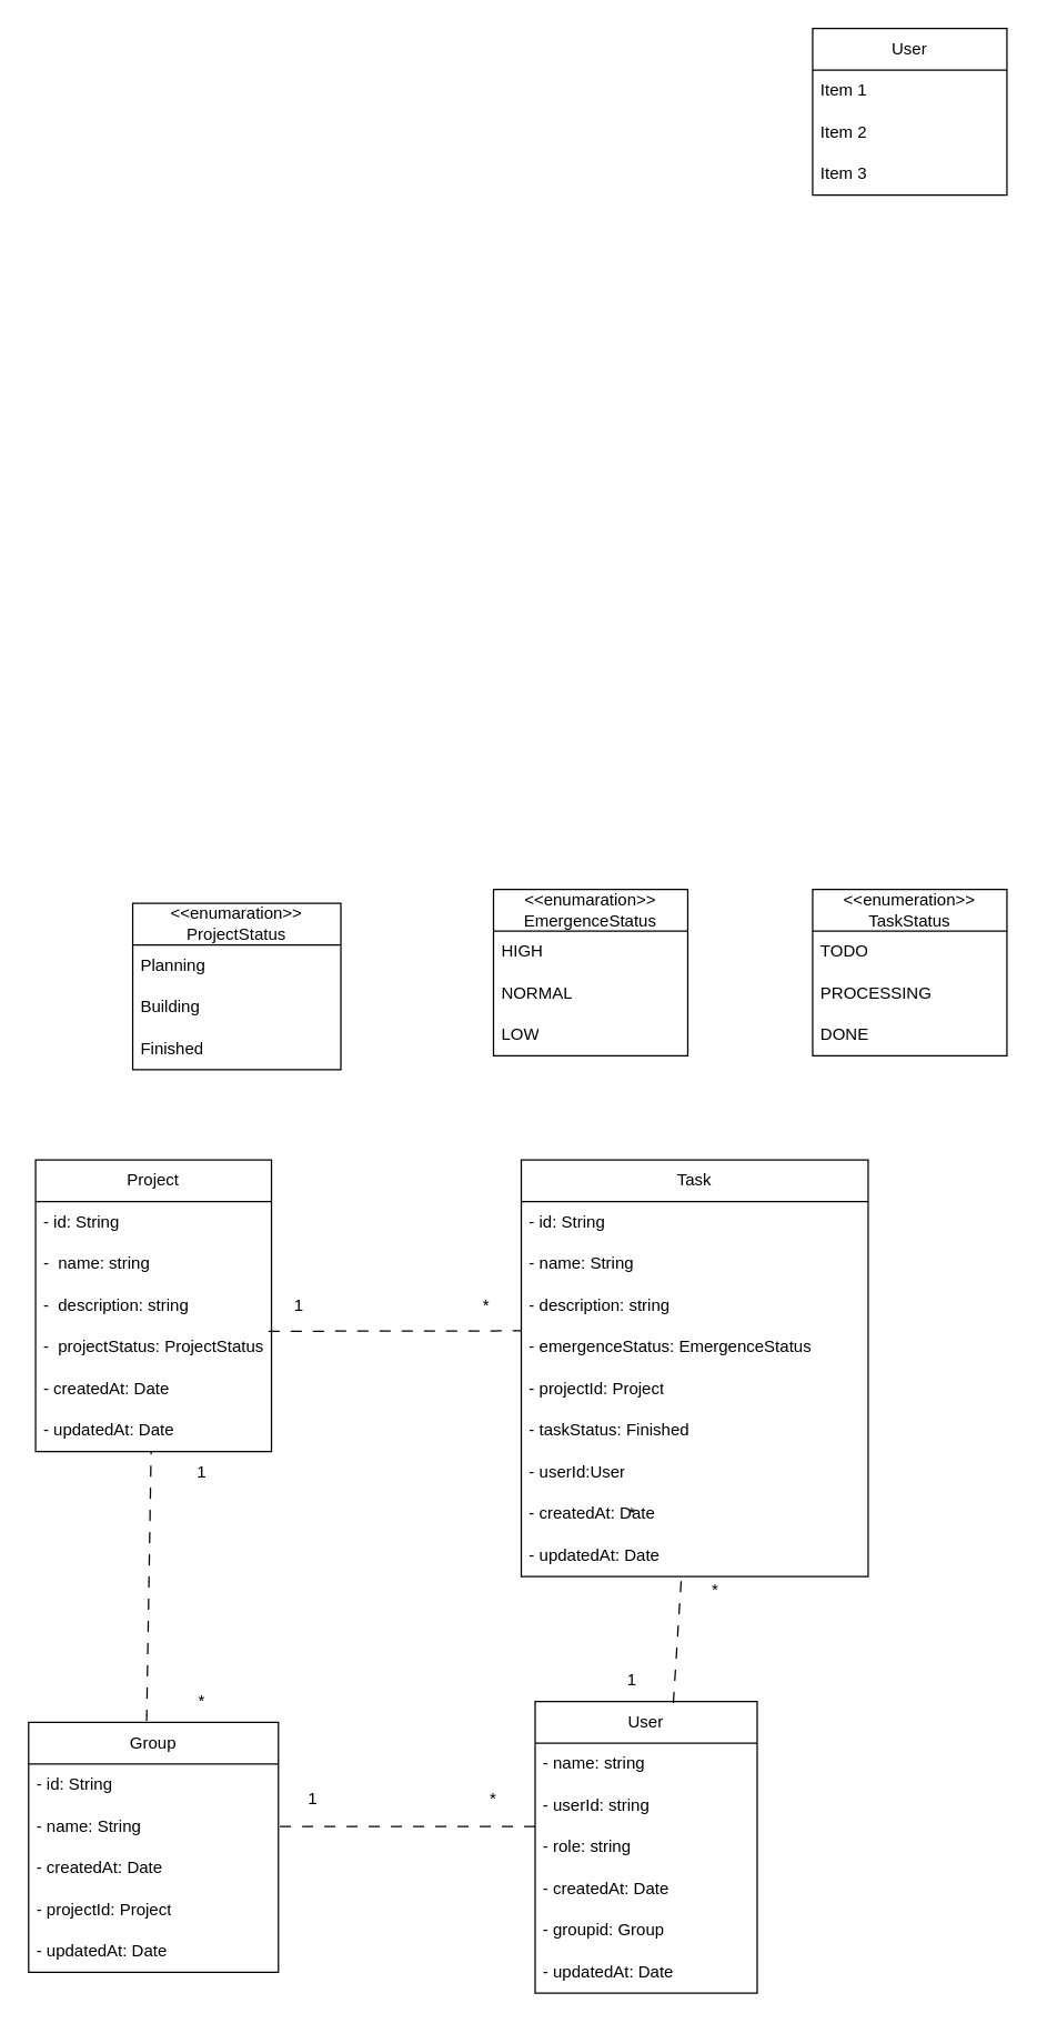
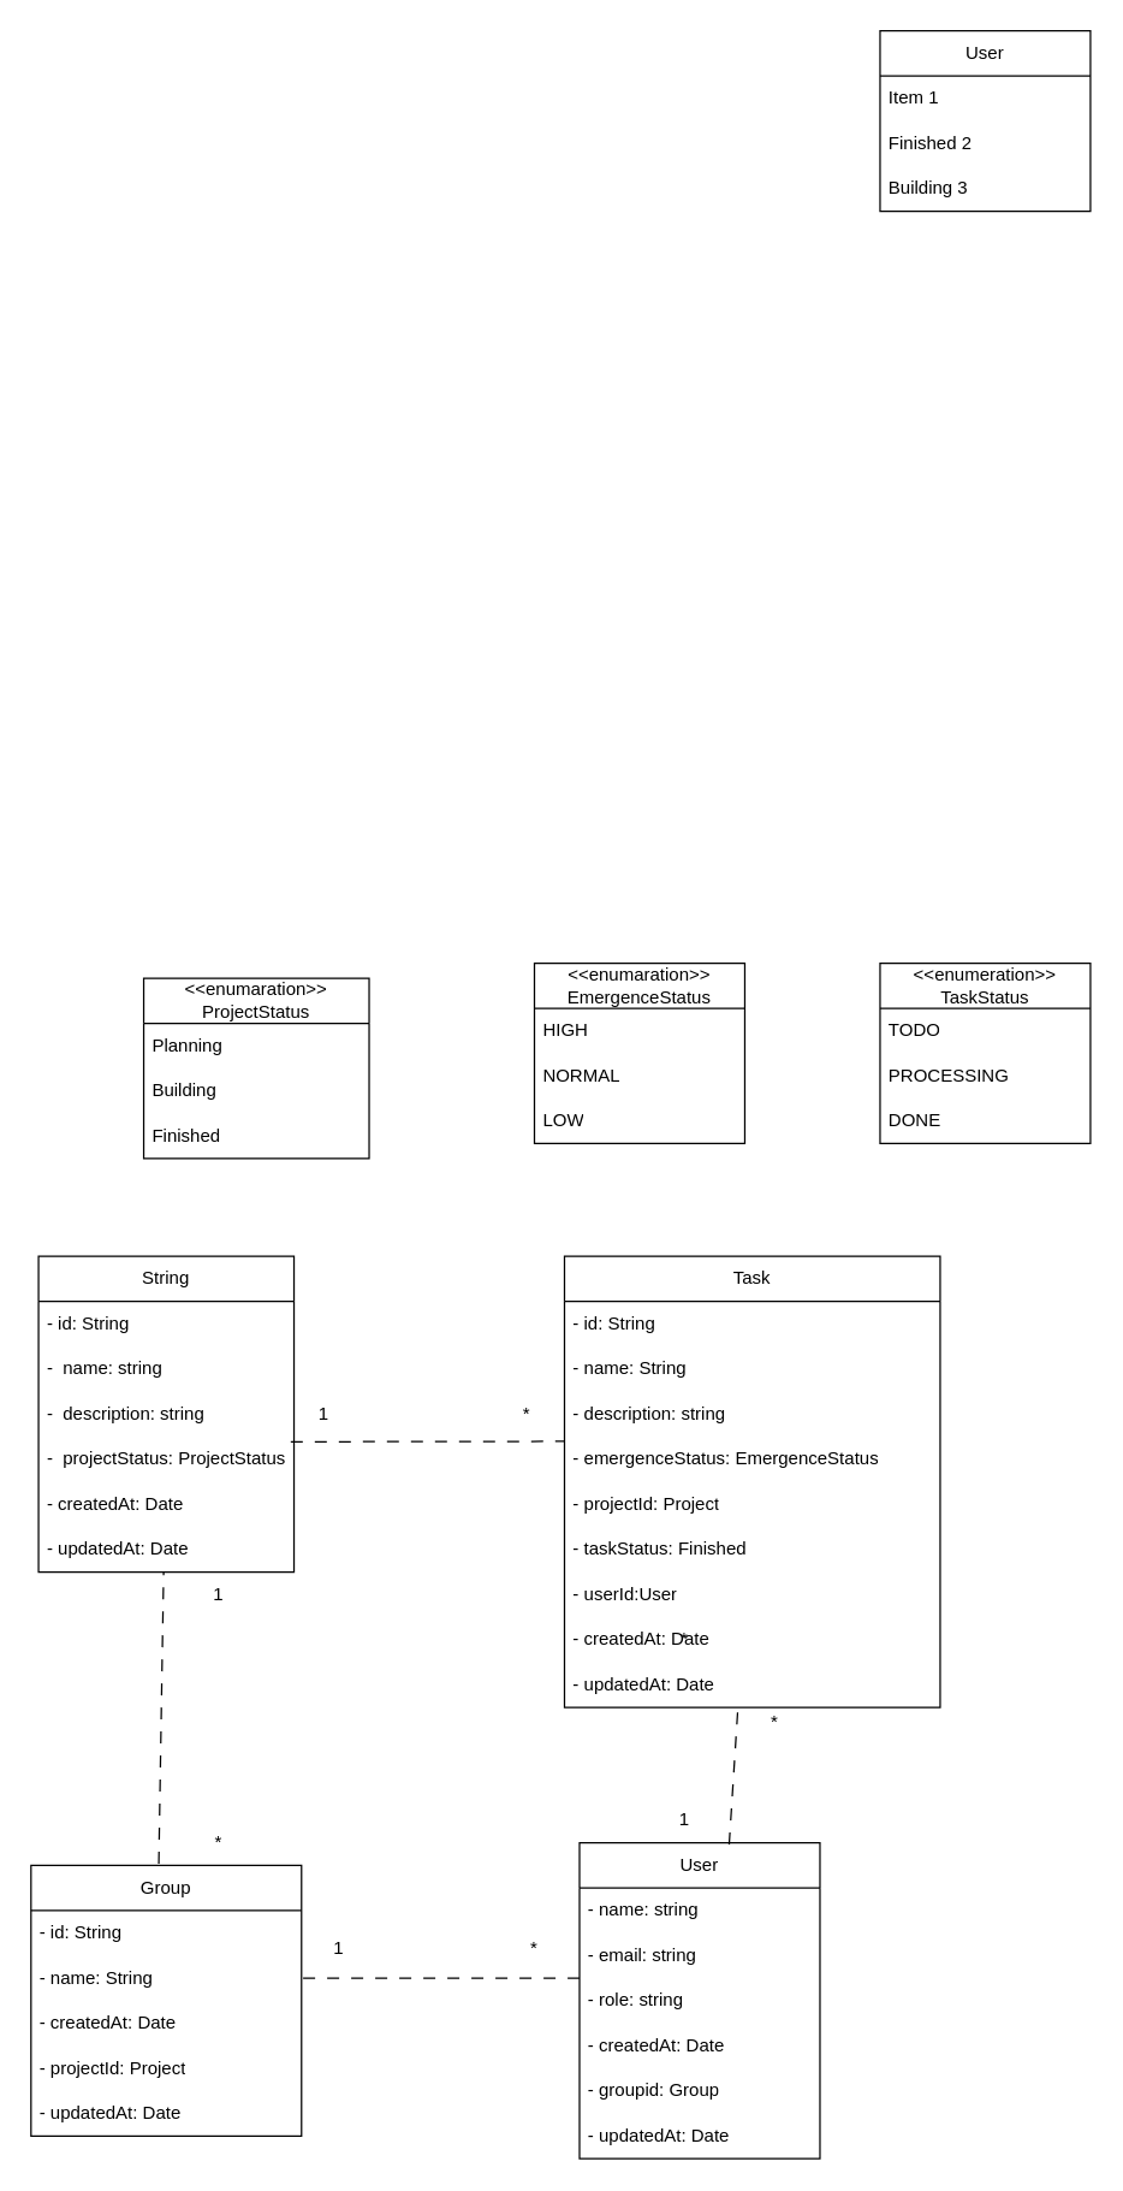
  <mxCell id="0" />
  <mxCell id="1" parent="0" />
- <mxCell id="2" value="Project&lt;br&gt;" style="swimlane;fontStyle=0;childLayout=stackLayout;horizontal=1;startSize=30;horizontalStack=0;resizeParent=1;resizeParentMax=0;resizeLast=0;collapsible=1;marginBottom=0;whiteSpace=wrap;html=1;" vertex="1" parent="1"><mxGeometry x="25" y="835" width="170" height="210" as="geometry" /></mxCell>
+ <mxCell id="2" value="String&lt;br&gt;" style="swimlane;fontStyle=0;childLayout=stackLayout;horizontal=1;startSize=30;horizontalStack=0;resizeParent=1;resizeParentMax=0;resizeLast=0;collapsible=1;marginBottom=0;whiteSpace=wrap;html=1;" vertex="1" parent="1"><mxGeometry x="25" y="835" width="170" height="210" as="geometry" /></mxCell>
  <mxCell id="3" value="- id: String" style="text;strokeColor=none;fillColor=none;align=left;verticalAlign=middle;spacingLeft=4;spacingRight=4;overflow=hidden;points=[[0,0.5],[1,0.5]];portConstraint=eastwest;rotatable=0;whiteSpace=wrap;html=1;" vertex="1" parent="2"><mxGeometry y="30" width="170" height="30" as="geometry" /></mxCell>
  <mxCell id="4" value="-&amp;nbsp; name: string" style="text;strokeColor=none;fillColor=none;align=left;verticalAlign=middle;spacingLeft=4;spacingRight=4;overflow=hidden;points=[[0,0.5],[1,0.5]];portConstraint=eastwest;rotatable=0;whiteSpace=wrap;html=1;" vertex="1" parent="2"><mxGeometry y="60" width="170" height="30" as="geometry" /></mxCell>
  <mxCell id="5" value="-&amp;nbsp; description: string" style="text;strokeColor=none;fillColor=none;align=left;verticalAlign=middle;spacingLeft=4;spacingRight=4;overflow=hidden;points=[[0,0.5],[1,0.5]];portConstraint=eastwest;rotatable=0;whiteSpace=wrap;html=1;" vertex="1" parent="2"><mxGeometry y="90" width="170" height="30" as="geometry" /></mxCell>
  <mxCell id="6" value="-&amp;nbsp; projectStatus: ProjectStatus" style="text;strokeColor=none;fillColor=none;align=left;verticalAlign=middle;spacingLeft=4;spacingRight=4;overflow=hidden;points=[[0,0.5],[1,0.5]];portConstraint=eastwest;rotatable=0;whiteSpace=wrap;html=1;" vertex="1" parent="2"><mxGeometry y="120" width="170" height="30" as="geometry" /></mxCell>
  <mxCell id="7" value="- createdAt: Date" style="text;strokeColor=none;fillColor=none;align=left;verticalAlign=middle;spacingLeft=4;spacingRight=4;overflow=hidden;points=[[0,0.5],[1,0.5]];portConstraint=eastwest;rotatable=0;whiteSpace=wrap;html=1;" vertex="1" parent="2"><mxGeometry y="150" width="170" height="30" as="geometry" /></mxCell>
  <mxCell id="8" value="- updatedAt: Date" style="text;strokeColor=none;fillColor=none;align=left;verticalAlign=middle;spacingLeft=4;spacingRight=4;overflow=hidden;points=[[0,0.5],[1,0.5]];portConstraint=eastwest;rotatable=0;whiteSpace=wrap;html=1;" vertex="1" parent="2"><mxGeometry y="180" width="170" height="30" as="geometry" /></mxCell>
  <mxCell id="9" value="&amp;lt;&amp;lt;enumaration&amp;gt;&amp;gt;&lt;br&gt;ProjectStatus" style="swimlane;fontStyle=0;childLayout=stackLayout;horizontal=1;startSize=30;horizontalStack=0;resizeParent=1;resizeParentMax=0;resizeLast=0;collapsible=1;marginBottom=0;whiteSpace=wrap;html=1;" vertex="1" parent="1"><mxGeometry x="95" y="650" width="150" height="120" as="geometry" /></mxCell>
  <mxCell id="10" value="Planning" style="text;strokeColor=none;fillColor=none;align=left;verticalAlign=middle;spacingLeft=4;spacingRight=4;overflow=hidden;points=[[0,0.5],[1,0.5]];portConstraint=eastwest;rotatable=0;whiteSpace=wrap;html=1;" vertex="1" parent="9"><mxGeometry y="30" width="150" height="30" as="geometry" /></mxCell>
  <mxCell id="11" value="Building" style="text;strokeColor=none;fillColor=none;align=left;verticalAlign=middle;spacingLeft=4;spacingRight=4;overflow=hidden;points=[[0,0.5],[1,0.5]];portConstraint=eastwest;rotatable=0;whiteSpace=wrap;html=1;" vertex="1" parent="9"><mxGeometry y="60" width="150" height="30" as="geometry" /></mxCell>
  <mxCell id="12" value="Finished" style="text;strokeColor=none;fillColor=none;align=left;verticalAlign=middle;spacingLeft=4;spacingRight=4;overflow=hidden;points=[[0,0.5],[1,0.5]];portConstraint=eastwest;rotatable=0;whiteSpace=wrap;html=1;" vertex="1" parent="9"><mxGeometry y="90" width="150" height="30" as="geometry" /></mxCell>
  <mxCell id="13" value="Task" style="swimlane;fontStyle=0;childLayout=stackLayout;horizontal=1;startSize=30;horizontalStack=0;resizeParent=1;resizeParentMax=0;resizeLast=0;collapsible=1;marginBottom=0;whiteSpace=wrap;html=1;" vertex="1" parent="1"><mxGeometry x="375" y="835" width="250" height="300" as="geometry" /></mxCell>
  <mxCell id="14" value="- id: String" style="text;strokeColor=none;fillColor=none;align=left;verticalAlign=middle;spacingLeft=4;spacingRight=4;overflow=hidden;points=[[0,0.5],[1,0.5]];portConstraint=eastwest;rotatable=0;whiteSpace=wrap;html=1;" vertex="1" parent="13"><mxGeometry y="30" width="250" height="30" as="geometry" /></mxCell>
  <mxCell id="15" value="- name: String" style="text;strokeColor=none;fillColor=none;align=left;verticalAlign=middle;spacingLeft=4;spacingRight=4;overflow=hidden;points=[[0,0.5],[1,0.5]];portConstraint=eastwest;rotatable=0;whiteSpace=wrap;html=1;" vertex="1" parent="13"><mxGeometry y="60" width="250" height="30" as="geometry" /></mxCell>
  <mxCell id="16" value="- description: string" style="text;strokeColor=none;fillColor=none;align=left;verticalAlign=middle;spacingLeft=4;spacingRight=4;overflow=hidden;points=[[0,0.5],[1,0.5]];portConstraint=eastwest;rotatable=0;whiteSpace=wrap;html=1;" vertex="1" parent="13"><mxGeometry y="90" width="250" height="30" as="geometry" /></mxCell>
  <mxCell id="17" value="- emergenceStatus: EmergenceStatus" style="text;strokeColor=none;fillColor=none;align=left;verticalAlign=middle;spacingLeft=4;spacingRight=4;overflow=hidden;points=[[0,0.5],[1,0.5]];portConstraint=eastwest;rotatable=0;whiteSpace=wrap;html=1;" vertex="1" parent="13"><mxGeometry y="120" width="250" height="30" as="geometry" /></mxCell>
  <mxCell id="18" value="- projectId: Project" style="text;strokeColor=none;fillColor=none;align=left;verticalAlign=middle;spacingLeft=4;spacingRight=4;overflow=hidden;points=[[0,0.5],[1,0.5]];portConstraint=eastwest;rotatable=0;whiteSpace=wrap;html=1;" vertex="1" parent="13"><mxGeometry y="150" width="250" height="30" as="geometry" /></mxCell>
  <mxCell id="19" value="- taskStatus: Finished" style="text;strokeColor=none;fillColor=none;align=left;verticalAlign=middle;spacingLeft=4;spacingRight=4;overflow=hidden;points=[[0,0.5],[1,0.5]];portConstraint=eastwest;rotatable=0;whiteSpace=wrap;html=1;" vertex="1" parent="13"><mxGeometry y="180" width="250" height="30" as="geometry" /></mxCell>
  <mxCell id="20" value="- userId:User" style="text;strokeColor=none;fillColor=none;align=left;verticalAlign=middle;spacingLeft=4;spacingRight=4;overflow=hidden;points=[[0,0.5],[1,0.5]];portConstraint=eastwest;rotatable=0;whiteSpace=wrap;html=1;" vertex="1" parent="13"><mxGeometry y="210" width="250" height="30" as="geometry" /></mxCell>
  <mxCell id="21" value="- createdAt: Date" style="text;strokeColor=none;fillColor=none;align=left;verticalAlign=middle;spacingLeft=4;spacingRight=4;overflow=hidden;points=[[0,0.5],[1,0.5]];portConstraint=eastwest;rotatable=0;whiteSpace=wrap;html=1;" vertex="1" parent="13"><mxGeometry y="240" width="250" height="30" as="geometry" /></mxCell>
  <mxCell id="22" value="- updatedAt: Date" style="text;strokeColor=none;fillColor=none;align=left;verticalAlign=middle;spacingLeft=4;spacingRight=4;overflow=hidden;points=[[0,0.5],[1,0.5]];portConstraint=eastwest;rotatable=0;whiteSpace=wrap;html=1;" vertex="1" parent="13"><mxGeometry y="270" width="250" height="30" as="geometry" /></mxCell>
  <mxCell id="23" value="User" style="swimlane;fontStyle=0;childLayout=stackLayout;horizontal=1;startSize=30;horizontalStack=0;resizeParent=1;resizeParentMax=0;resizeLast=0;collapsible=1;marginBottom=0;whiteSpace=wrap;html=1;" vertex="1" parent="1"><mxGeometry x="585" y="20" width="140" height="120" as="geometry" /></mxCell>
  <mxCell id="24" value="Item 1" style="text;strokeColor=none;fillColor=none;align=left;verticalAlign=middle;spacingLeft=4;spacingRight=4;overflow=hidden;points=[[0,0.5],[1,0.5]];portConstraint=eastwest;rotatable=0;whiteSpace=wrap;html=1;" vertex="1" parent="23"><mxGeometry y="30" width="140" height="30" as="geometry" /></mxCell>
- <mxCell id="25" value="Item 2" style="text;strokeColor=none;fillColor=none;align=left;verticalAlign=middle;spacingLeft=4;spacingRight=4;overflow=hidden;points=[[0,0.5],[1,0.5]];portConstraint=eastwest;rotatable=0;whiteSpace=wrap;html=1;" vertex="1" parent="23"><mxGeometry y="60" width="140" height="30" as="geometry" /></mxCell>
- <mxCell id="26" value="Item 3" style="text;strokeColor=none;fillColor=none;align=left;verticalAlign=middle;spacingLeft=4;spacingRight=4;overflow=hidden;points=[[0,0.5],[1,0.5]];portConstraint=eastwest;rotatable=0;whiteSpace=wrap;html=1;" vertex="1" parent="23"><mxGeometry y="90" width="140" height="30" as="geometry" /></mxCell>
+ <mxCell id="25" value="Finished 2" style="text;strokeColor=none;fillColor=none;align=left;verticalAlign=middle;spacingLeft=4;spacingRight=4;overflow=hidden;points=[[0,0.5],[1,0.5]];portConstraint=eastwest;rotatable=0;whiteSpace=wrap;html=1;" vertex="1" parent="23"><mxGeometry y="60" width="140" height="30" as="geometry" /></mxCell>
+ <mxCell id="26" value="Building 3" style="text;strokeColor=none;fillColor=none;align=left;verticalAlign=middle;spacingLeft=4;spacingRight=4;overflow=hidden;points=[[0,0.5],[1,0.5]];portConstraint=eastwest;rotatable=0;whiteSpace=wrap;html=1;" vertex="1" parent="23"><mxGeometry y="90" width="140" height="30" as="geometry" /></mxCell>
  <mxCell id="27" value="&amp;lt;&amp;lt;enumaration&amp;gt;&amp;gt;&lt;br&gt;EmergenceStatus" style="swimlane;fontStyle=0;childLayout=stackLayout;horizontal=1;startSize=30;horizontalStack=0;resizeParent=1;resizeParentMax=0;resizeLast=0;collapsible=1;marginBottom=0;whiteSpace=wrap;html=1;" vertex="1" parent="1"><mxGeometry x="355" y="640" width="140" height="120" as="geometry" /></mxCell>
  <mxCell id="28" value="HIGH" style="text;strokeColor=none;fillColor=none;align=left;verticalAlign=middle;spacingLeft=4;spacingRight=4;overflow=hidden;points=[[0,0.5],[1,0.5]];portConstraint=eastwest;rotatable=0;whiteSpace=wrap;html=1;" vertex="1" parent="27"><mxGeometry y="30" width="140" height="30" as="geometry" /></mxCell>
  <mxCell id="29" value="NORMAL" style="text;strokeColor=none;fillColor=none;align=left;verticalAlign=middle;spacingLeft=4;spacingRight=4;overflow=hidden;points=[[0,0.5],[1,0.5]];portConstraint=eastwest;rotatable=0;whiteSpace=wrap;html=1;" vertex="1" parent="27"><mxGeometry y="60" width="140" height="30" as="geometry" /></mxCell>
  <mxCell id="30" value="LOW" style="text;strokeColor=none;fillColor=none;align=left;verticalAlign=middle;spacingLeft=4;spacingRight=4;overflow=hidden;points=[[0,0.5],[1,0.5]];portConstraint=eastwest;rotatable=0;whiteSpace=wrap;html=1;" vertex="1" parent="27"><mxGeometry y="90" width="140" height="30" as="geometry" /></mxCell>
  <mxCell id="31" value="&amp;lt;&amp;lt;enumeration&amp;gt;&amp;gt;&lt;br&gt;TaskStatus" style="swimlane;fontStyle=0;childLayout=stackLayout;horizontal=1;startSize=30;horizontalStack=0;resizeParent=1;resizeParentMax=0;resizeLast=0;collapsible=1;marginBottom=0;whiteSpace=wrap;html=1;" vertex="1" parent="1"><mxGeometry x="585" y="640" width="140" height="120" as="geometry" /></mxCell>
  <mxCell id="32" value="TODO" style="text;strokeColor=none;fillColor=none;align=left;verticalAlign=middle;spacingLeft=4;spacingRight=4;overflow=hidden;points=[[0,0.5],[1,0.5]];portConstraint=eastwest;rotatable=0;whiteSpace=wrap;html=1;" vertex="1" parent="31"><mxGeometry y="30" width="140" height="30" as="geometry" /></mxCell>
  <mxCell id="33" value="PROCESSING" style="text;strokeColor=none;fillColor=none;align=left;verticalAlign=middle;spacingLeft=4;spacingRight=4;overflow=hidden;points=[[0,0.5],[1,0.5]];portConstraint=eastwest;rotatable=0;whiteSpace=wrap;html=1;" vertex="1" parent="31"><mxGeometry y="60" width="140" height="30" as="geometry" /></mxCell>
  <mxCell id="34" value="DONE" style="text;strokeColor=none;fillColor=none;align=left;verticalAlign=middle;spacingLeft=4;spacingRight=4;overflow=hidden;points=[[0,0.5],[1,0.5]];portConstraint=eastwest;rotatable=0;whiteSpace=wrap;html=1;" vertex="1" parent="31"><mxGeometry y="90" width="140" height="30" as="geometry" /></mxCell>
  <mxCell id="35" value="Group" style="swimlane;fontStyle=0;childLayout=stackLayout;horizontal=1;startSize=30;horizontalStack=0;resizeParent=1;resizeParentMax=0;resizeLast=0;collapsible=1;marginBottom=0;whiteSpace=wrap;html=1;" vertex="1" parent="1"><mxGeometry x="20" y="1240" width="180" height="180" as="geometry" /></mxCell>
  <mxCell id="36" value="- id: String" style="text;strokeColor=none;fillColor=none;align=left;verticalAlign=middle;spacingLeft=4;spacingRight=4;overflow=hidden;points=[[0,0.5],[1,0.5]];portConstraint=eastwest;rotatable=0;whiteSpace=wrap;html=1;" vertex="1" parent="35"><mxGeometry y="30" width="180" height="30" as="geometry" /></mxCell>
  <mxCell id="37" value="- name: String" style="text;strokeColor=none;fillColor=none;align=left;verticalAlign=middle;spacingLeft=4;spacingRight=4;overflow=hidden;points=[[0,0.5],[1,0.5]];portConstraint=eastwest;rotatable=0;whiteSpace=wrap;html=1;" vertex="1" parent="35"><mxGeometry y="60" width="180" height="30" as="geometry" /></mxCell>
  <mxCell id="38" value="- createdAt: Date" style="text;strokeColor=none;fillColor=none;align=left;verticalAlign=middle;spacingLeft=4;spacingRight=4;overflow=hidden;points=[[0,0.5],[1,0.5]];portConstraint=eastwest;rotatable=0;whiteSpace=wrap;html=1;" vertex="1" parent="35"><mxGeometry y="90" width="180" height="30" as="geometry" /></mxCell>
  <mxCell id="39" value="- projectId: Project" style="text;strokeColor=none;fillColor=none;align=left;verticalAlign=middle;spacingLeft=4;spacingRight=4;overflow=hidden;points=[[0,0.5],[1,0.5]];portConstraint=eastwest;rotatable=0;whiteSpace=wrap;html=1;" vertex="1" parent="35"><mxGeometry y="120" width="180" height="30" as="geometry" /></mxCell>
  <mxCell id="40" value="- updatedAt: Date" style="text;strokeColor=none;fillColor=none;align=left;verticalAlign=middle;spacingLeft=4;spacingRight=4;overflow=hidden;points=[[0,0.5],[1,0.5]];portConstraint=eastwest;rotatable=0;whiteSpace=wrap;html=1;" vertex="1" parent="35"><mxGeometry y="150" width="180" height="30" as="geometry" /></mxCell>
  <mxCell id="41" value="User" style="swimlane;fontStyle=0;childLayout=stackLayout;horizontal=1;startSize=30;horizontalStack=0;resizeParent=1;resizeParentMax=0;resizeLast=0;collapsible=1;marginBottom=0;whiteSpace=wrap;html=1;" vertex="1" parent="1"><mxGeometry x="385" y="1225" width="160" height="210" as="geometry" /></mxCell>
  <mxCell id="42" value="- name: string" style="text;strokeColor=none;fillColor=none;align=left;verticalAlign=middle;spacingLeft=4;spacingRight=4;overflow=hidden;points=[[0,0.5],[1,0.5]];portConstraint=eastwest;rotatable=0;whiteSpace=wrap;html=1;" vertex="1" parent="41"><mxGeometry y="30" width="160" height="30" as="geometry" /></mxCell>
- <mxCell id="43" value="- userId: string" style="text;strokeColor=none;fillColor=none;align=left;verticalAlign=middle;spacingLeft=4;spacingRight=4;overflow=hidden;points=[[0,0.5],[1,0.5]];portConstraint=eastwest;rotatable=0;whiteSpace=wrap;html=1;" vertex="1" parent="41"><mxGeometry y="60" width="160" height="30" as="geometry" /></mxCell>
+ <mxCell id="43" value="- email: string" style="text;strokeColor=none;fillColor=none;align=left;verticalAlign=middle;spacingLeft=4;spacingRight=4;overflow=hidden;points=[[0,0.5],[1,0.5]];portConstraint=eastwest;rotatable=0;whiteSpace=wrap;html=1;" vertex="1" parent="41"><mxGeometry y="60" width="160" height="30" as="geometry" /></mxCell>
  <mxCell id="44" value="- role: string" style="text;strokeColor=none;fillColor=none;align=left;verticalAlign=middle;spacingLeft=4;spacingRight=4;overflow=hidden;points=[[0,0.5],[1,0.5]];portConstraint=eastwest;rotatable=0;whiteSpace=wrap;html=1;" vertex="1" parent="41"><mxGeometry y="90" width="160" height="30" as="geometry" /></mxCell>
  <mxCell id="45" value="- createdAt: Date" style="text;strokeColor=none;fillColor=none;align=left;verticalAlign=middle;spacingLeft=4;spacingRight=4;overflow=hidden;points=[[0,0.5],[1,0.5]];portConstraint=eastwest;rotatable=0;whiteSpace=wrap;html=1;" vertex="1" parent="41"><mxGeometry y="120" width="160" height="30" as="geometry" /></mxCell>
  <mxCell id="46" value="- groupid: Group" style="text;strokeColor=none;fillColor=none;align=left;verticalAlign=middle;spacingLeft=4;spacingRight=4;overflow=hidden;points=[[0,0.5],[1,0.5]];portConstraint=eastwest;rotatable=0;whiteSpace=wrap;html=1;" vertex="1" parent="41"><mxGeometry y="150" width="160" height="30" as="geometry" /></mxCell>
  <mxCell id="47" value="- updatedAt: Date" style="text;strokeColor=none;fillColor=none;align=left;verticalAlign=middle;spacingLeft=4;spacingRight=4;overflow=hidden;points=[[0,0.5],[1,0.5]];portConstraint=eastwest;rotatable=0;whiteSpace=wrap;html=1;" vertex="1" parent="41"><mxGeometry y="180" width="160" height="30" as="geometry" /></mxCell>
  <mxCell id="48" value="" style="endArrow=none;html=1;rounded=0;exitX=0.981;exitY=1.11;exitDx=0;exitDy=0;exitPerimeter=0;flowAnimation=1;" edge="1" parent="1" source="5"><mxGeometry width="50" height="50" relative="1" as="geometry"><mxPoint x="195" y="960" as="sourcePoint" /><mxPoint x="375" y="958" as="targetPoint" /></mxGeometry></mxCell>
  <mxCell id="49" value="*" style="text;html=1;strokeColor=none;fillColor=none;align=center;verticalAlign=middle;whiteSpace=wrap;rounded=0;" vertex="1" parent="1"><mxGeometry x="325" y="925" width="50" height="30" as="geometry" /></mxCell>
  <mxCell id="50" value="1" style="text;html=1;strokeColor=none;fillColor=none;align=center;verticalAlign=middle;whiteSpace=wrap;rounded=0;" vertex="1" parent="1"><mxGeometry x="185" y="925" width="60" height="30" as="geometry" /></mxCell>
  <mxCell id="51" value="" style="endArrow=none;html=1;rounded=0;flowAnimation=1;" edge="1" parent="1" target="2"><mxGeometry width="50" height="50" relative="1" as="geometry"><mxPoint x="105" y="1240" as="sourcePoint" /><mxPoint x="85" y="1045" as="targetPoint" /></mxGeometry></mxCell>
  <mxCell id="52" value="*" style="text;html=1;strokeColor=none;fillColor=none;align=center;verticalAlign=middle;whiteSpace=wrap;rounded=0;" vertex="1" parent="1"><mxGeometry x="115" y="1210" width="60" height="30" as="geometry" /></mxCell>
  <mxCell id="53" value="1" style="text;html=1;strokeColor=none;fillColor=none;align=center;verticalAlign=middle;whiteSpace=wrap;rounded=0;" vertex="1" parent="1"><mxGeometry x="115" y="1045" width="60" height="30" as="geometry" /></mxCell>
  <mxCell id="54" value="" style="endArrow=none;html=1;rounded=0;exitX=1;exitY=0.5;exitDx=0;exitDy=0;flowAnimation=1;" edge="1" parent="1" source="37"><mxGeometry width="50" height="50" relative="1" as="geometry"><mxPoint x="185" y="1320" as="sourcePoint" /><mxPoint x="385" y="1315" as="targetPoint" /></mxGeometry></mxCell>
  <mxCell id="55" value="*" style="text;html=1;strokeColor=none;fillColor=none;align=center;verticalAlign=middle;whiteSpace=wrap;rounded=0;" vertex="1" parent="1"><mxGeometry x="325" y="1280" width="60" height="30" as="geometry" /></mxCell>
  <mxCell id="56" value="1" style="text;html=1;strokeColor=none;fillColor=none;align=center;verticalAlign=middle;whiteSpace=wrap;rounded=0;" vertex="1" parent="1"><mxGeometry x="195" y="1280" width="60" height="30" as="geometry" /></mxCell>
  <mxCell id="57" value="*" style="text;html=1;strokeColor=none;fillColor=none;align=center;verticalAlign=middle;whiteSpace=wrap;rounded=0;" vertex="1" parent="1"><mxGeometry x="425" y="1075" width="60" height="30" as="geometry" /></mxCell>
  <mxCell id="58" value="*" style="text;html=1;strokeColor=none;fillColor=none;align=center;verticalAlign=middle;whiteSpace=wrap;rounded=0;" vertex="1" parent="1"><mxGeometry x="485" y="1130" width="60" height="30" as="geometry" /></mxCell>
  <mxCell id="59" value="" style="endArrow=none;html=1;rounded=0;exitX=0.622;exitY=0.01;exitDx=0;exitDy=0;exitPerimeter=0;flowAnimation=1;" edge="1" parent="1" source="41" target="13"><mxGeometry width="50" height="50" relative="1" as="geometry"><mxPoint x="475" y="1220" as="sourcePoint" /><mxPoint x="485" y="1100" as="targetPoint" /></mxGeometry></mxCell>
  <mxCell id="60" value="1" style="text;html=1;strokeColor=none;fillColor=none;align=center;verticalAlign=middle;whiteSpace=wrap;rounded=0;" vertex="1" parent="1"><mxGeometry x="425" y="1195" width="60" height="30" as="geometry" /></mxCell>
